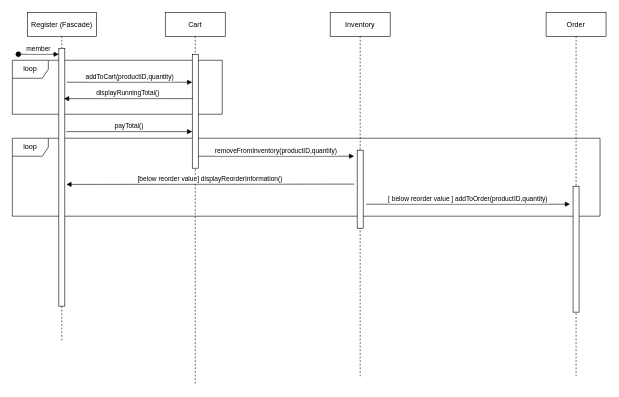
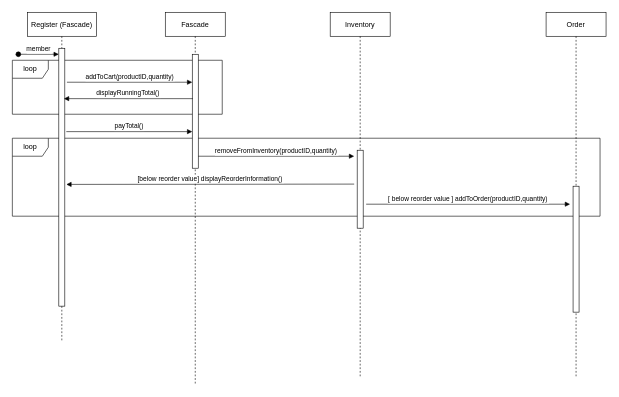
  <mxCell id="0" />
  <mxCell id="1" parent="0" />
  <mxCell id="2" value="loop" style="shape=umlFrame;whiteSpace=wrap;html=1;" vertex="1" parent="1"><mxGeometry x="20" y="230" width="980" height="130" as="geometry" /></mxCell>
  <mxCell id="3" value="loop" style="shape=umlFrame;whiteSpace=wrap;html=1;" vertex="1" parent="1"><mxGeometry x="20" y="100" width="350" height="90" as="geometry" /></mxCell>
  <mxCell id="4" value="Register (Fascade)" style="shape=umlLifeline;perimeter=lifelinePerimeter;container=1;collapsible=0;recursiveResize=0;rounded=0;shadow=0;strokeWidth=1;" parent="1" vertex="1"><mxGeometry x="45" y="20" width="115" height="550" as="geometry" /></mxCell>
  <mxCell id="5" value="" style="points=[];perimeter=orthogonalPerimeter;rounded=0;shadow=0;strokeWidth=1;" parent="4" vertex="1"><mxGeometry x="52.5" y="60" width="10" height="430" as="geometry" /></mxCell>
  <mxCell id="6" value="member" style="verticalAlign=bottom;startArrow=oval;endArrow=block;startSize=8;shadow=0;strokeWidth=1;" parent="4" target="5" edge="1"><mxGeometry relative="1" as="geometry"><mxPoint x="-15" y="70" as="sourcePoint" /></mxGeometry></mxCell>
- <mxCell id="7" value="Cart" style="shape=umlLifeline;perimeter=lifelinePerimeter;container=1;collapsible=0;recursiveResize=0;rounded=0;shadow=0;strokeWidth=1;" parent="1" vertex="1"><mxGeometry x="275" y="20" width="100" height="620" as="geometry" /></mxCell>
+ <mxCell id="7" value="Fascade" style="shape=umlLifeline;perimeter=lifelinePerimeter;container=1;collapsible=0;recursiveResize=0;rounded=0;shadow=0;strokeWidth=1;" parent="1" vertex="1"><mxGeometry x="275" y="20" width="100" height="620" as="geometry" /></mxCell>
  <mxCell id="8" value="" style="points=[];perimeter=orthogonalPerimeter;rounded=0;shadow=0;strokeWidth=1;" parent="7" vertex="1"><mxGeometry x="45" y="70" width="10" height="190" as="geometry" /></mxCell>
  <mxCell id="9" value="addToCart(productID,quantity)" style="verticalAlign=bottom;endArrow=block;shadow=0;strokeWidth=1;exitX=1.35;exitY=0.211;exitDx=0;exitDy=0;exitPerimeter=0;" parent="1" edge="1"><mxGeometry relative="1" as="geometry"><mxPoint x="111" y="136.62" as="sourcePoint" /><mxPoint x="320" y="136.62" as="targetPoint" /></mxGeometry></mxCell>
  <mxCell id="10" value="displayRunningTotal()" style="verticalAlign=bottom;endArrow=block;entryX=1;entryY=0;shadow=0;strokeWidth=1;" parent="1" edge="1"><mxGeometry relative="1" as="geometry"><mxPoint x="321" y="164" as="sourcePoint" /><mxPoint x="106" y="164" as="targetPoint" /></mxGeometry></mxCell>
  <mxCell id="11" value="payTotal()" style="verticalAlign=bottom;endArrow=block;shadow=0;strokeWidth=1;entryX=0.1;entryY=0.188;entryDx=0;entryDy=0;entryPerimeter=0;exitX=1.35;exitY=0.211;exitDx=0;exitDy=0;exitPerimeter=0;" edge="1" parent="1"><mxGeometry relative="1" as="geometry"><mxPoint x="110" y="219.01" as="sourcePoint" /><mxPoint x="320" y="219" as="targetPoint" /></mxGeometry></mxCell>
  <mxCell id="12" value="Inventory" style="shape=umlLifeline;perimeter=lifelinePerimeter;container=1;collapsible=0;recursiveResize=0;rounded=0;shadow=0;strokeWidth=1;" vertex="1" parent="1"><mxGeometry x="550" y="20" width="100" height="610" as="geometry" /></mxCell>
  <mxCell id="13" value="" style="points=[];perimeter=orthogonalPerimeter;rounded=0;shadow=0;strokeWidth=1;" vertex="1" parent="12"><mxGeometry x="45" y="230" width="10" height="130" as="geometry" /></mxCell>
  <mxCell id="14" value="removeFromInventory(productID,quantity)" style="verticalAlign=bottom;endArrow=block;shadow=0;strokeWidth=1;exitX=1.35;exitY=0.211;exitDx=0;exitDy=0;exitPerimeter=0;" edge="1" parent="1"><mxGeometry relative="1" as="geometry"><mxPoint x="330" y="260" as="sourcePoint" /><mxPoint x="590" y="260" as="targetPoint" /><mxPoint as="offset" /></mxGeometry></mxCell>
  <mxCell id="15" value="[below reorder value] displayReorderInformation()" style="verticalAlign=bottom;endArrow=block;shadow=0;strokeWidth=1;" edge="1" parent="1"><mxGeometry relative="1" as="geometry"><mxPoint x="590" y="306.5" as="sourcePoint" /><mxPoint x="110" y="307" as="targetPoint" /></mxGeometry></mxCell>
  <mxCell id="16" value="Order" style="shape=umlLifeline;perimeter=lifelinePerimeter;container=1;collapsible=0;recursiveResize=0;rounded=0;shadow=0;strokeWidth=1;" vertex="1" parent="1"><mxGeometry x="910" y="20" width="100" height="610" as="geometry" /></mxCell>
  <mxCell id="17" value="" style="points=[];perimeter=orthogonalPerimeter;rounded=0;shadow=0;strokeWidth=1;" vertex="1" parent="16"><mxGeometry x="45" y="290" width="10" height="210" as="geometry" /></mxCell>
  <mxCell id="18" value="[ below reorder value ] addToOrder(productID,quantity)" style="verticalAlign=bottom;endArrow=block;shadow=0;strokeWidth=1;exitX=1.35;exitY=0.211;exitDx=0;exitDy=0;exitPerimeter=0;" edge="1" parent="1"><mxGeometry relative="1" as="geometry"><mxPoint x="610" y="340" as="sourcePoint" /><mxPoint x="950" y="340" as="targetPoint" /><mxPoint as="offset" /></mxGeometry></mxCell>
